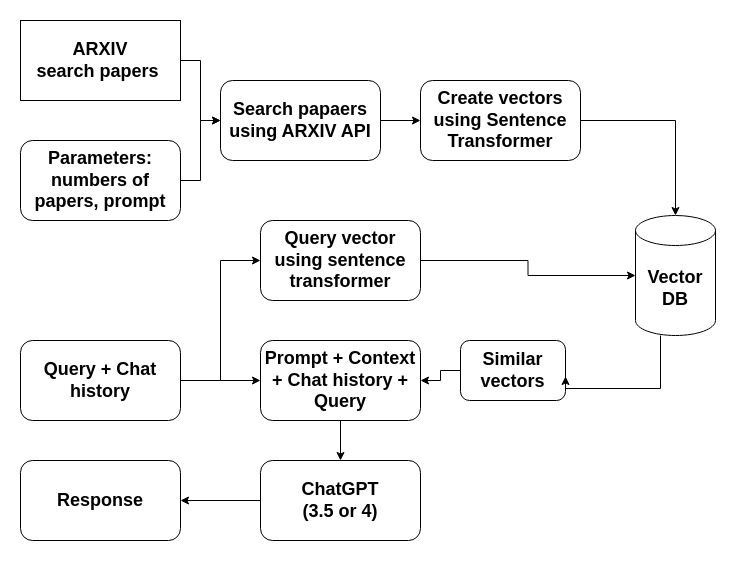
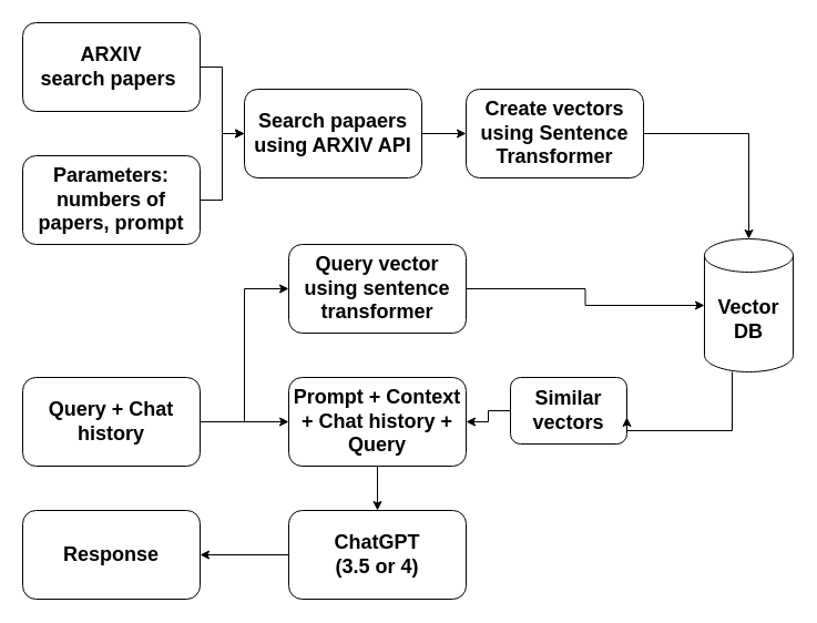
  <mxCell id="0" />
  <mxCell id="1" parent="0" />
  <mxCell id="2" style="edgeStyle=orthogonalEdgeStyle;rounded=0;orthogonalLoop=1;jettySize=auto;html=1;entryX=0;entryY=0.5;entryDx=0;entryDy=0;" edge="1" parent="1" source="3" target="7"><mxGeometry relative="1" as="geometry" /></mxCell>
- <mxCell id="3" value="&lt;b&gt;&lt;font style=&quot;font-size: 18px;&quot;&gt;ARXIV&lt;br&gt;search papers&amp;nbsp;&lt;/font&gt;&lt;/b&gt;" style="whiteSpace=wrap;html=1;rounded=0;" vertex="1" parent="1"><mxGeometry x="20" y="20" width="160" height="80" as="geometry" /></mxCell>
+ <mxCell id="3" value="&lt;b&gt;&lt;font style=&quot;font-size: 18px;&quot;&gt;ARXIV&lt;br&gt;search papers&amp;nbsp;&lt;/font&gt;&lt;/b&gt;" style="rounded=1;whiteSpace=wrap;html=1;" vertex="1" parent="1"><mxGeometry x="20" y="20" width="160" height="80" as="geometry" /></mxCell>
  <mxCell id="4" style="edgeStyle=orthogonalEdgeStyle;rounded=0;orthogonalLoop=1;jettySize=auto;html=1;entryX=0;entryY=0.5;entryDx=0;entryDy=0;" edge="1" parent="1" source="5" target="7"><mxGeometry relative="1" as="geometry" /></mxCell>
  <mxCell id="5" value="&lt;span style=&quot;font-size: 18px;&quot;&gt;&lt;b&gt;Parameters: numbers of papers, prompt&lt;br&gt;&lt;/b&gt;&lt;/span&gt;" style="rounded=1;whiteSpace=wrap;html=1;" vertex="1" parent="1"><mxGeometry x="20" y="140" width="160" height="80" as="geometry" /></mxCell>
  <mxCell id="6" value="" style="edgeStyle=orthogonalEdgeStyle;rounded=0;orthogonalLoop=1;jettySize=auto;html=1;" edge="1" parent="1" source="7" target="8"><mxGeometry relative="1" as="geometry" /></mxCell>
  <mxCell id="7" value="&lt;span style=&quot;font-size: 18px;&quot;&gt;&lt;b&gt;Search papaers using ARXIV API&lt;/b&gt;&lt;/span&gt;" style="rounded=1;whiteSpace=wrap;html=1;" vertex="1" parent="1"><mxGeometry x="220" y="80" width="160" height="80" as="geometry" /></mxCell>
  <mxCell id="8" value="&lt;span style=&quot;font-size: 18px;&quot;&gt;&lt;b&gt;Create vectors using Sentence Transformer&lt;/b&gt;&lt;/span&gt;" style="rounded=1;whiteSpace=wrap;html=1;" vertex="1" parent="1"><mxGeometry x="420" y="80" width="160" height="80" as="geometry" /></mxCell>
  <mxCell id="9" value="&lt;b&gt;&lt;font style=&quot;font-size: 18px;&quot;&gt;Vector DB&lt;/font&gt;&lt;/b&gt;" style="shape=cylinder3;whiteSpace=wrap;html=1;boundedLbl=1;backgroundOutline=1;size=15;" vertex="1" parent="1"><mxGeometry x="635" y="215" width="80" height="120" as="geometry" /></mxCell>
  <mxCell id="10" style="edgeStyle=orthogonalEdgeStyle;rounded=0;orthogonalLoop=1;jettySize=auto;html=1;entryX=0.5;entryY=0;entryDx=0;entryDy=0;entryPerimeter=0;" edge="1" parent="1" source="8" target="9"><mxGeometry relative="1" as="geometry" /></mxCell>
  <mxCell id="11" style="edgeStyle=orthogonalEdgeStyle;rounded=0;orthogonalLoop=1;jettySize=auto;html=1;entryX=0;entryY=0.5;entryDx=0;entryDy=0;" edge="1" parent="1" source="13" target="17"><mxGeometry relative="1" as="geometry" /></mxCell>
  <mxCell id="12" style="edgeStyle=orthogonalEdgeStyle;rounded=0;orthogonalLoop=1;jettySize=auto;html=1;entryX=0;entryY=0.5;entryDx=0;entryDy=0;" edge="1" parent="1" source="13" target="21"><mxGeometry relative="1" as="geometry" /></mxCell>
  <mxCell id="13" value="&lt;span style=&quot;font-size: 18px;&quot;&gt;&lt;b&gt;Query + Chat history&lt;/b&gt;&lt;/span&gt;" style="rounded=1;whiteSpace=wrap;html=1;" vertex="1" parent="1"><mxGeometry x="20" y="340" width="160" height="80" as="geometry" /></mxCell>
  <mxCell id="14" value="&lt;span style=&quot;font-size: 18px;&quot;&gt;&lt;b&gt;Response&lt;/b&gt;&lt;/span&gt;" style="rounded=1;whiteSpace=wrap;html=1;" vertex="1" parent="1"><mxGeometry x="20" y="460" width="160" height="80" as="geometry" /></mxCell>
  <mxCell id="15" value="" style="edgeStyle=orthogonalEdgeStyle;rounded=0;orthogonalLoop=1;jettySize=auto;html=1;" edge="1" parent="1" source="16" target="21"><mxGeometry relative="1" as="geometry" /></mxCell>
  <mxCell id="16" value="&lt;span style=&quot;font-size: 18px;&quot;&gt;&lt;b&gt;Similar vectors&lt;/b&gt;&lt;/span&gt;" style="rounded=1;whiteSpace=wrap;html=1;" vertex="1" parent="1"><mxGeometry x="460" y="340" width="105" height="60" as="geometry" /></mxCell>
  <mxCell id="17" value="&lt;span style=&quot;font-size: 18px;&quot;&gt;&lt;b&gt;Query vector using sentence transformer&lt;/b&gt;&lt;/span&gt;" style="rounded=1;whiteSpace=wrap;html=1;" vertex="1" parent="1"><mxGeometry x="260" y="220" width="160" height="80" as="geometry" /></mxCell>
  <mxCell id="18" style="edgeStyle=orthogonalEdgeStyle;rounded=0;orthogonalLoop=1;jettySize=auto;html=1;entryX=0;entryY=0.5;entryDx=0;entryDy=0;entryPerimeter=0;" edge="1" parent="1" source="17" target="9"><mxGeometry relative="1" as="geometry" /></mxCell>
  <mxCell id="19" style="edgeStyle=orthogonalEdgeStyle;rounded=0;orthogonalLoop=1;jettySize=auto;html=1;entryX=1;entryY=0.6;entryDx=0;entryDy=0;entryPerimeter=0;" edge="1" parent="1" source="9" target="16"><mxGeometry relative="1" as="geometry"><Array as="points"><mxPoint x="660" y="388" /></Array></mxGeometry></mxCell>
  <mxCell id="20" value="" style="edgeStyle=orthogonalEdgeStyle;rounded=0;orthogonalLoop=1;jettySize=auto;html=1;" edge="1" parent="1" source="21" target="23"><mxGeometry relative="1" as="geometry" /></mxCell>
  <mxCell id="21" value="&lt;span style=&quot;font-size: 18px;&quot;&gt;&lt;b&gt;Prompt + Context + Chat history + Query&lt;br&gt;&lt;/b&gt;&lt;/span&gt;" style="rounded=1;whiteSpace=wrap;html=1;" vertex="1" parent="1"><mxGeometry x="260" y="340" width="160" height="80" as="geometry" /></mxCell>
  <mxCell id="22" value="" style="edgeStyle=orthogonalEdgeStyle;rounded=0;orthogonalLoop=1;jettySize=auto;html=1;" edge="1" parent="1" source="23" target="14"><mxGeometry relative="1" as="geometry" /></mxCell>
  <mxCell id="23" value="&lt;span style=&quot;font-size: 18px;&quot;&gt;&lt;b&gt;ChatGPT&lt;br&gt;(3.5 or 4)&lt;br&gt;&lt;/b&gt;&lt;/span&gt;" style="rounded=1;whiteSpace=wrap;html=1;" vertex="1" parent="1"><mxGeometry x="260" y="460" width="160" height="80" as="geometry" /></mxCell>
